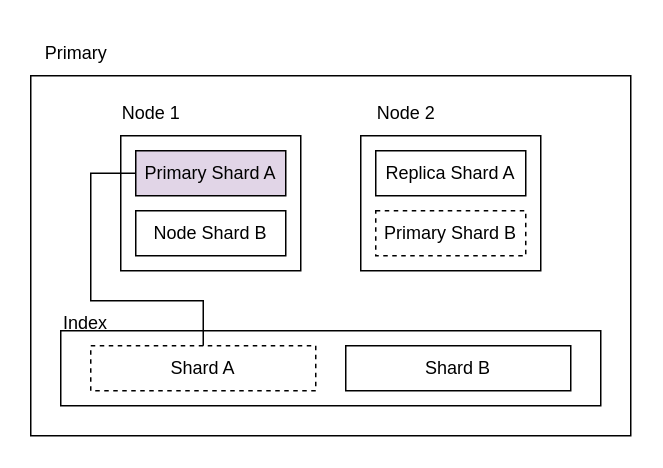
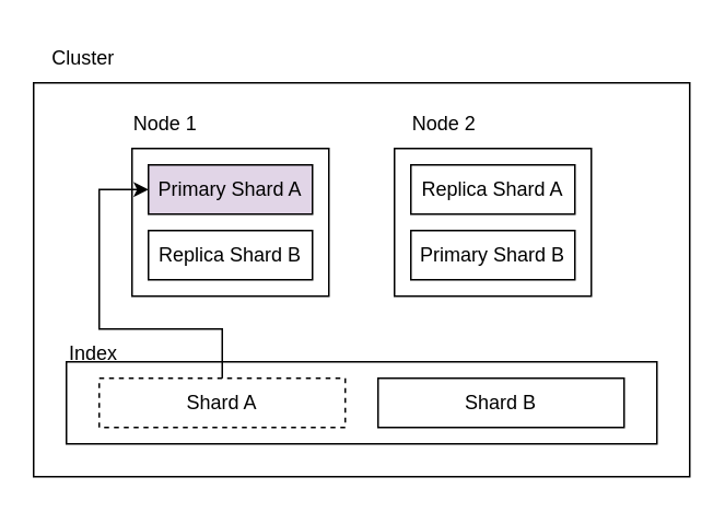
  <mxCell id="0" />
  <mxCell id="1" parent="0" />
  <mxCell id="2" value="" style="rounded=0;whiteSpace=wrap;html=1;" parent="1" vertex="1"><mxGeometry x="20" y="50" width="400" height="240" as="geometry" /></mxCell>
- <mxCell id="3" value="Primary" style="text;html=1;align=center;verticalAlign=middle;resizable=0;points=[];autosize=1;strokeColor=none;fillColor=none;" parent="1" vertex="1"><mxGeometry x="20" y="20" width="60" height="30" as="geometry" /></mxCell>
+ <mxCell id="3" value="Cluster" style="text;html=1;align=center;verticalAlign=middle;resizable=0;points=[];autosize=1;strokeColor=none;fillColor=none;" parent="1" vertex="1"><mxGeometry x="20" y="20" width="60" height="30" as="geometry" /></mxCell>
  <mxCell id="4" value="" style="rounded=0;whiteSpace=wrap;html=1;" parent="1" vertex="1"><mxGeometry x="80" y="90" width="120" height="90" as="geometry" /></mxCell>
  <mxCell id="5" value="Node 1" style="text;html=1;align=center;verticalAlign=middle;resizable=0;points=[];autosize=1;strokeColor=none;fillColor=none;" parent="1" vertex="1"><mxGeometry x="70" y="60" width="60" height="30" as="geometry" /></mxCell>
  <mxCell id="6" value="&lt;div&gt;Primary Shard A&lt;/div&gt;" style="rounded=0;whiteSpace=wrap;html=1;fillColor=#e1d5e7;" parent="1" vertex="1"><mxGeometry x="90" y="100" width="100" height="30" as="geometry" /></mxCell>
- <mxCell id="7" value="Node Shard B" style="rounded=0;whiteSpace=wrap;html=1;" parent="1" vertex="1"><mxGeometry x="90" y="140" width="100" height="30" as="geometry" /></mxCell>
+ <mxCell id="7" value="Replica Shard B" style="rounded=0;whiteSpace=wrap;html=1;" parent="1" vertex="1"><mxGeometry x="90" y="140" width="100" height="30" as="geometry" /></mxCell>
  <mxCell id="8" value="" style="rounded=0;whiteSpace=wrap;html=1;" parent="1" vertex="1"><mxGeometry x="240" y="90" width="120" height="90" as="geometry" /></mxCell>
  <mxCell id="9" value="Node 2" style="text;html=1;align=center;verticalAlign=middle;resizable=0;points=[];autosize=1;strokeColor=none;fillColor=none;" parent="1" vertex="1"><mxGeometry x="240" y="60" width="60" height="30" as="geometry" /></mxCell>
  <mxCell id="10" value="&lt;div&gt;Replica Shard A&lt;/div&gt;" style="rounded=0;whiteSpace=wrap;html=1;" parent="1" vertex="1"><mxGeometry x="250" y="100" width="100" height="30" as="geometry" /></mxCell>
- <mxCell id="11" value="Primary Shard B" style="rounded=0;whiteSpace=wrap;html=1;dashed=1;" parent="1" vertex="1"><mxGeometry x="250" y="140" width="100" height="30" as="geometry" /></mxCell>
+ <mxCell id="11" value="Primary Shard B" style="rounded=0;whiteSpace=wrap;html=1;" parent="1" vertex="1"><mxGeometry x="250" y="140" width="100" height="30" as="geometry" /></mxCell>
  <mxCell id="12" value="" style="rounded=0;whiteSpace=wrap;html=1;" parent="1" vertex="1"><mxGeometry x="40" y="220" width="360" height="50" as="geometry" /></mxCell>
  <mxCell id="13" value="Shard A" style="rounded=0;whiteSpace=wrap;html=1;dashed=1;" vertex="1" parent="1"><mxGeometry x="60" y="230" width="150" height="30" as="geometry" /></mxCell>
  <mxCell id="14" value="Shard B" style="rounded=0;whiteSpace=wrap;html=1;" vertex="1" parent="1"><mxGeometry x="230" y="230" width="150" height="30" as="geometry" /></mxCell>
- <mxCell id="15" style="edgeStyle=orthogonalEdgeStyle;rounded=0;orthogonalLoop=1;jettySize=auto;html=1;exitX=0.5;exitY=0;exitDx=0;exitDy=0;entryX=0;entryY=0.5;entryDx=0;entryDy=0;endArrow=none;" parent="1" source="13" target="6" edge="1"><mxGeometry relative="1" as="geometry"><Array as="points"><mxPoint x="135" y="200" /><mxPoint x="60" y="200" /><mxPoint x="60" y="115" /></Array></mxGeometry></mxCell>
+ <mxCell id="15" style="edgeStyle=orthogonalEdgeStyle;rounded=0;orthogonalLoop=1;jettySize=auto;html=1;exitX=0.5;exitY=0;exitDx=0;exitDy=0;entryX=0;entryY=0.5;entryDx=0;entryDy=0;" parent="1" source="13" target="6" edge="1"><mxGeometry relative="1" as="geometry"><Array as="points"><mxPoint x="135" y="200" /><mxPoint x="60" y="200" /><mxPoint x="60" y="115" /></Array></mxGeometry></mxCell>
  <mxCell id="16" value="Index" style="text;html=1;strokeColor=none;fillColor=none;align=left;verticalAlign=middle;whiteSpace=wrap;rounded=0;" vertex="1" parent="1"><mxGeometry x="40" y="200" width="60" height="30" as="geometry" /></mxCell>
